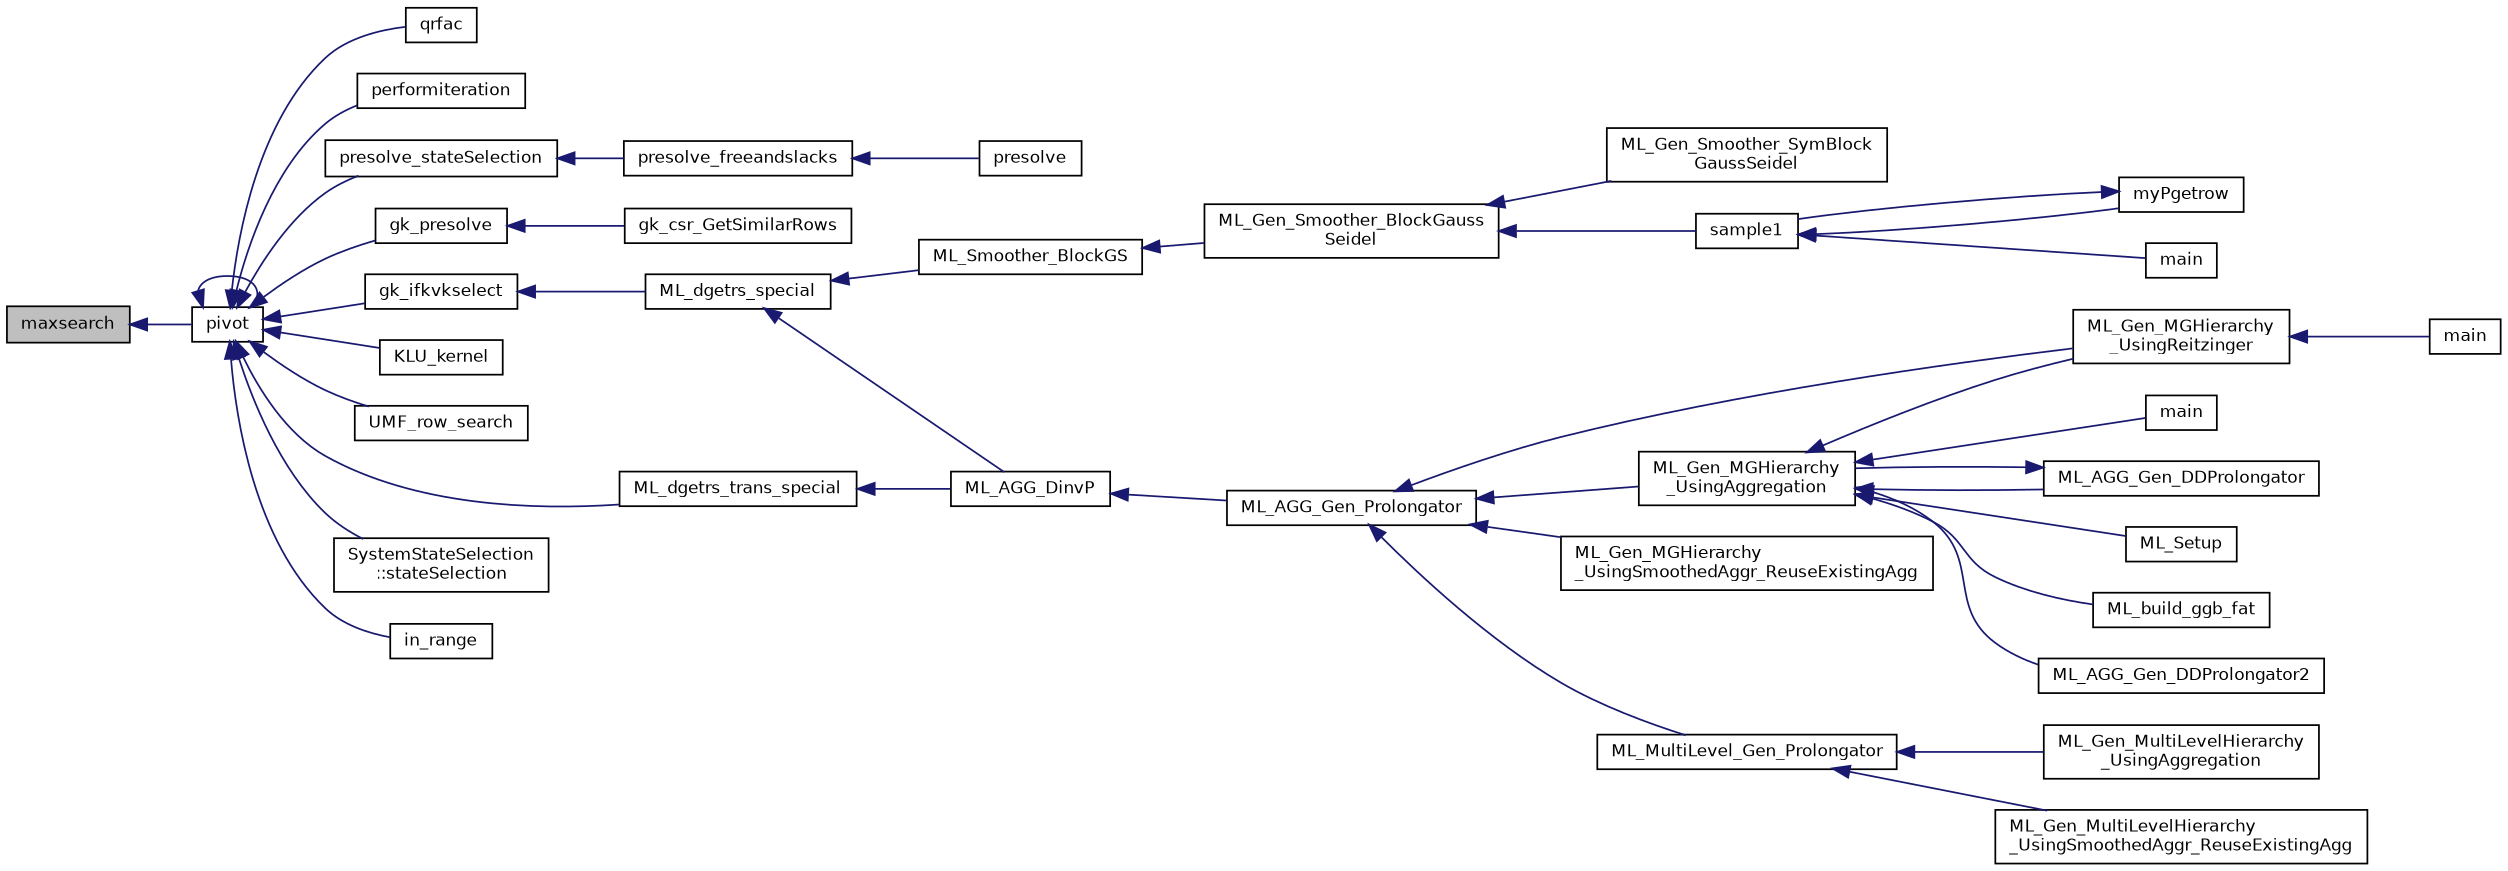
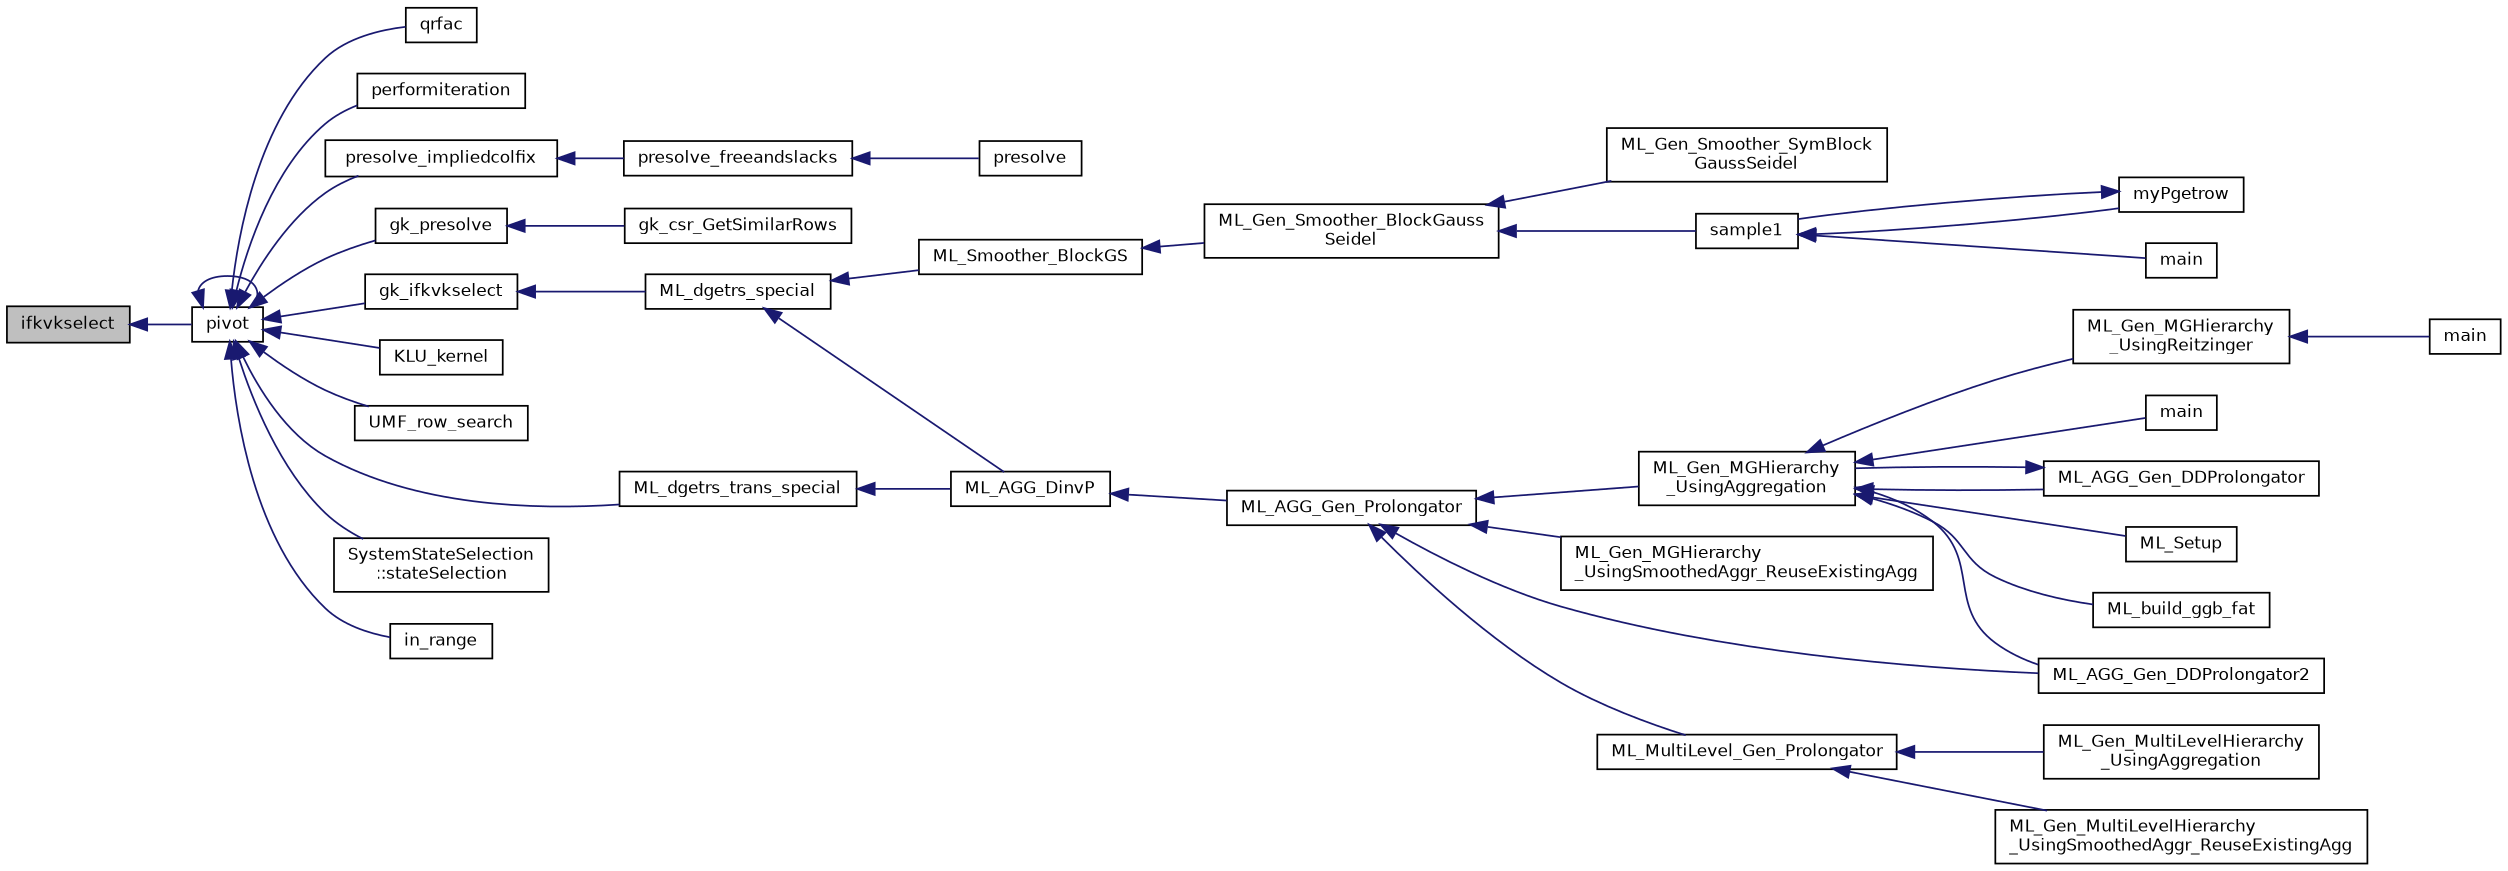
  digraph {
    rankdir=LR
    node [color=black fillcolor=white fontname=Helvetica fontsize=10 shape=record style=filled]
    edge [color=midnightblue dir=back fontname=Helvetica fontsize=10 labelfontname=Helvetica labelfontsize=10 style=solid]
-   n1 [fillcolor=grey75 fontcolor=black height=0.2 label=maxsearch width=0.4]
+   n1 [fillcolor=grey75 fontcolor=black height=0.2 label=ifkvkselect width=0.4]
    n2 [height=0.2 label=pivot width=0.4]
    n3 [height=0.2 label=qrfac width=0.4]
    n4 [height=0.2 label=performiteration width=0.4]
-   n5 [height=0.2 label=presolve_stateSelection width=0.4]
+   n5 [height=0.2 label=presolve_impliedcolfix width=0.4]
    n6 [height=0.2 label=gk_presolve width=0.4]
    n7 [height=0.2 label=gk_ifkvkselect width=0.4]
    n8 [height=0.2 label=KLU_kernel width=0.4]
    n9 [height=0.2 label=UMF_row_search width=0.4]
    n10 [height=0.2 label=ML_dgetrs_trans_special width=0.4]
    n11 [height=0.2 label="SystemStateSelection\l::stateSelection" width=0.4]
    n12 [height=0.2 label=in_range width=0.4]
    n13 [height=0.2 label=presolve_freeandslacks width=0.4]
    n14 [height=0.2 label=gk_csr_GetSimilarRows width=0.4]
    n15 [height=0.2 label=ML_dgetrs_special width=0.4]
    n16 [height=0.2 label=ML_AGG_DinvP width=0.4]
    n17 [height=0.2 label=ML_Smoother_BlockGS width=0.4]
    n18 [height=0.2 label=presolve width=0.4]
    n19 [height=0.2 label=ML_AGG_Gen_Prolongator width=0.4]
    n20 [height=0.2 label="ML_Gen_Smoother_BlockGauss\lSeidel" width=0.4]
    n21 [height=0.2 label="ML_Gen_MGHierarchy\l_UsingAggregation" width=0.4]
    n22 [height=0.2 label="ML_Gen_MGHierarchy\l_UsingReitzinger" width=0.4]
    n23 [height=0.2 label="ML_Gen_MGHierarchy\l_UsingSmoothedAggr_ReuseExistingAgg" width=0.4]
    n24 [height=0.2 label=ML_MultiLevel_Gen_Prolongator width=0.4]
    n25 [height=0.2 label=main width=0.4]
    n26 [height=0.2 label=ML_AGG_Gen_DDProlongator width=0.4]
    n27 [height=0.2 label=ML_AGG_Gen_DDProlongator2 width=0.4]
    n28 [height=0.2 label=ML_Setup width=0.4]
    n29 [height=0.2 label=ML_build_ggb_fat width=0.4]
    n30 [height=0.2 label=main width=0.4]
    n31 [height=0.2 label="ML_Gen_MultiLevelHierarchy\l_UsingAggregation" width=0.4]
    n32 [height=0.2 label="ML_Gen_MultiLevelHierarchy\l_UsingSmoothedAggr_ReuseExistingAgg" width=0.4]
    n33 [height=0.2 label=sample1 width=0.4]
    n34 [height=0.2 label="ML_Gen_Smoother_SymBlock\lGaussSeidel" width=0.4]
    n35 [height=0.2 label=myPgetrow width=0.4]
    n36 [height=0.2 label=main width=0.4]
    n1 -> n2
    n2 -> n2
    n2 -> n3
    n2 -> n4
    n2 -> n5
    n2 -> n6
    n2 -> n7
    n2 -> n8
    n2 -> n9
    n2 -> n10
    n2 -> n11
    n2 -> n12
    n5 -> n13
    n6 -> n14
    n7 -> n15
    n10 -> n16
    n13 -> n18
    n15 -> n16
    n15 -> n17
    n16 -> n19
    n17 -> n20
    n19 -> n21
-   n19 -> n22
+   n19 -> n27
    n19 -> n23
    n19 -> n24
    n20 -> n33
    n20 -> n34
    n21 -> n22
    n21 -> n25
    n21 -> n26
    n21 -> n27
    n21 -> n28
    n21 -> n29
    n22 -> n30
    n24 -> n31
    n24 -> n32
    n26 -> n21
    n33 -> n35
    n33 -> n36
    n35 -> n33
  }
